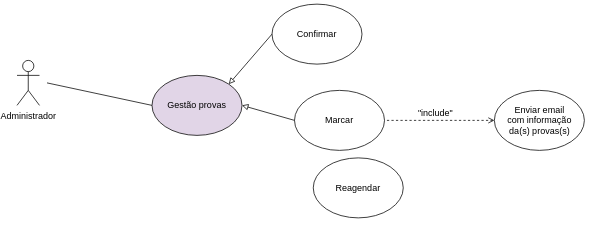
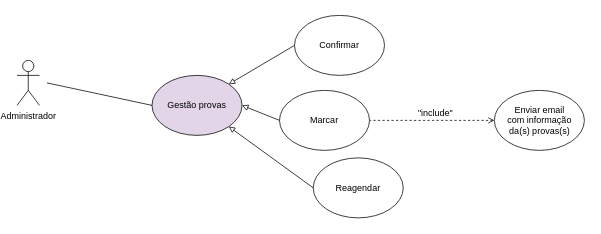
  <mxCell id="0" />
  <mxCell id="1" parent="0" />
  <mxCell id="2" value="Administrador" style="shape=umlActor;verticalLabelPosition=bottom;labelBackgroundColor=#ffffff;verticalAlign=top;html=1;outlineConnect=0;" vertex="1" parent="1"><mxGeometry x="20" y="80" width="30" height="60" as="geometry" /></mxCell>
  <mxCell id="3" value="Gestão provas" style="ellipse;whiteSpace=wrap;html=1;fillColor=#e1d5e7;" vertex="1" parent="1"><mxGeometry x="200" y="100" width="120" height="80" as="geometry" /></mxCell>
  <mxCell id="4" value="" style="endArrow=none;html=1;entryX=0;entryY=0.5;entryDx=0;entryDy=0;" edge="1" parent="1" target="3"><mxGeometry width="50" height="50" relative="1" as="geometry"><mxPoint x="60" y="110" as="sourcePoint" /><mxPoint x="200" y="75" as="targetPoint" /></mxGeometry></mxCell>
  <mxCell id="5" value="Enviar email &lt;br&gt;com&amp;nbsp;informação&lt;br&gt;da(s) provas(s)" style="ellipse;whiteSpace=wrap;html=1;" vertex="1" parent="1"><mxGeometry x="656.5" y="120" width="120" height="80" as="geometry" /></mxCell>
  <mxCell id="6" value="" style="endArrow=none;dashed=1;html=1;entryX=1;entryY=0.5;entryDx=0;entryDy=0;startArrow=open;startFill=0;exitX=0;exitY=0.5;exitDx=0;exitDy=0;" edge="1" parent="1" source="5" target="8"><mxGeometry width="50" height="50" relative="1" as="geometry"><mxPoint x="390" y="200" as="sourcePoint" /><mxPoint x="420" y="180" as="targetPoint" /></mxGeometry></mxCell>
  <mxCell id="7" value="&quot;include&quot;" style="text;html=1;resizable=0;points=[];autosize=1;align=left;verticalAlign=top;spacingTop=-4;" vertex="1" parent="1"><mxGeometry x="553.19" y="140" width="60" height="20" as="geometry" /></mxCell>
- <mxCell id="8" value="Marcar" style="ellipse;whiteSpace=wrap;html=1;" vertex="1" parent="1"><mxGeometry x="390" y="120" width="120" height="80" as="geometry" /></mxCell>
+ <mxCell id="8" value="Marcar" style="ellipse;whiteSpace=wrap;html=1;" vertex="1" parent="1"><mxGeometry x="370" y="120" width="120" height="80" as="geometry" /></mxCell>
  <mxCell id="9" value="Reagendar" style="ellipse;whiteSpace=wrap;html=1;" vertex="1" parent="1"><mxGeometry x="415" y="210" width="120" height="80" as="geometry" /></mxCell>
  <mxCell id="10" value="" style="endArrow=none;html=1;exitX=1;exitY=0.5;exitDx=0;exitDy=0;entryX=0;entryY=0.5;entryDx=0;entryDy=0;startArrow=block;startFill=0;" edge="1" parent="1" source="3" target="8"><mxGeometry width="50" height="50" relative="1" as="geometry"><mxPoint x="350" y="160" as="sourcePoint" /><mxPoint x="400" y="110" as="targetPoint" /></mxGeometry></mxCell>
- <mxCell id="11" value="Confirmar" style="ellipse;whiteSpace=wrap;html=1;" vertex="1" parent="1"><mxGeometry x="360" y="5" width="120" height="80" as="geometry" /></mxCell>
+ <mxCell id="11" value="Confirmar" style="ellipse;whiteSpace=wrap;html=1;" vertex="1" parent="1"><mxGeometry x="390" y="20" width="120" height="80" as="geometry" /></mxCell>
  <mxCell id="12" value="" style="endArrow=none;html=1;exitX=1;exitY=0;exitDx=0;exitDy=0;entryX=0;entryY=0.5;entryDx=0;entryDy=0;startArrow=block;startFill=0;" edge="1" parent="1" source="3" target="11"><mxGeometry width="50" height="50" relative="1" as="geometry"><mxPoint x="320" y="110" as="sourcePoint" /><mxPoint x="370" y="60" as="targetPoint" /></mxGeometry></mxCell>
+ <mxCell id="13" value="" style="endArrow=none;html=1;exitX=1;exitY=1;exitDx=0;exitDy=0;entryX=0;entryY=0.5;entryDx=0;entryDy=0;startArrow=block;startFill=0;" edge="1" parent="1" source="3" target="9"><mxGeometry width="50" height="50" relative="1" as="geometry"><mxPoint x="280" y="270" as="sourcePoint" /><mxPoint x="330" y="220" as="targetPoint" /></mxGeometry></mxCell>
